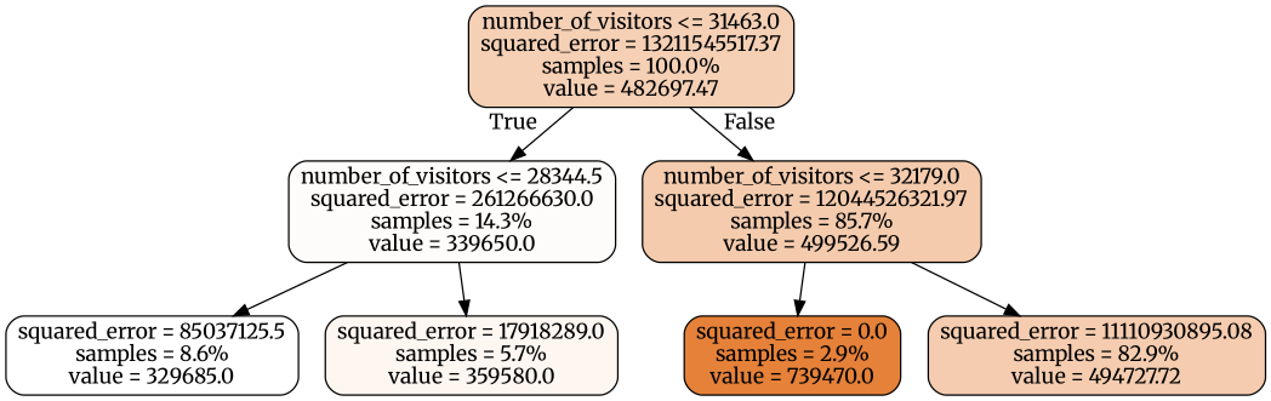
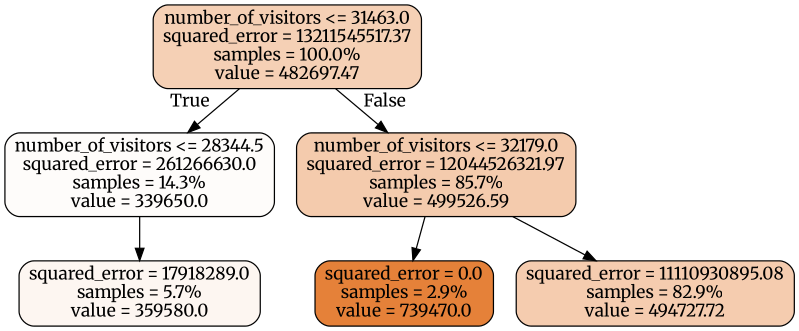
  digraph {
    fontname=Merriweather
    node [color=black fontname=Merriweather shape=box style="filled, rounded"]
    edge [fontname=Merriweather]
    n1 [fillcolor="#f5d0b5" label="number_of_visitors <= 31463.0\nsquared_error = 13211545517.37\nsamples = 100.0%\nvalue = 482697.47"]
    n2 [fillcolor="#fefcfa" label="number_of_visitors <= 28344.5\nsquared_error = 261266630.0\nsamples = 14.3%\nvalue = 339650.0"]
    n3 [fillcolor="#f4cbad" label="number_of_visitors <= 32179.0\nsquared_error = 12044526321.97\nsamples = 85.7%\nvalue = 499526.59"]
-   n4 [fillcolor="#ffffff" label="squared_error = 85037125.5\nsamples = 8.6%\nvalue = 329685.0"]
    n5 [fillcolor="#fdf6f1" label="squared_error = 17918289.0\nsamples = 5.7%\nvalue = 359580.0"]
    n6 [fillcolor="#e58139" label="squared_error = 0.0\nsamples = 2.9%\nvalue = 739470.0"]
    n7 [fillcolor="#f5ccaf" label="squared_error = 11110930895.08\nsamples = 82.9%\nvalue = 494727.72"]
    n1 -> n2 [headlabel=True labelangle=45 labeldistance=2.5]
    n1 -> n3 [headlabel=False labelangle=-45 labeldistance=2.5]
-   n2 -> n4
    n2 -> n5
    n3 -> n6
    n3 -> n7
  }
